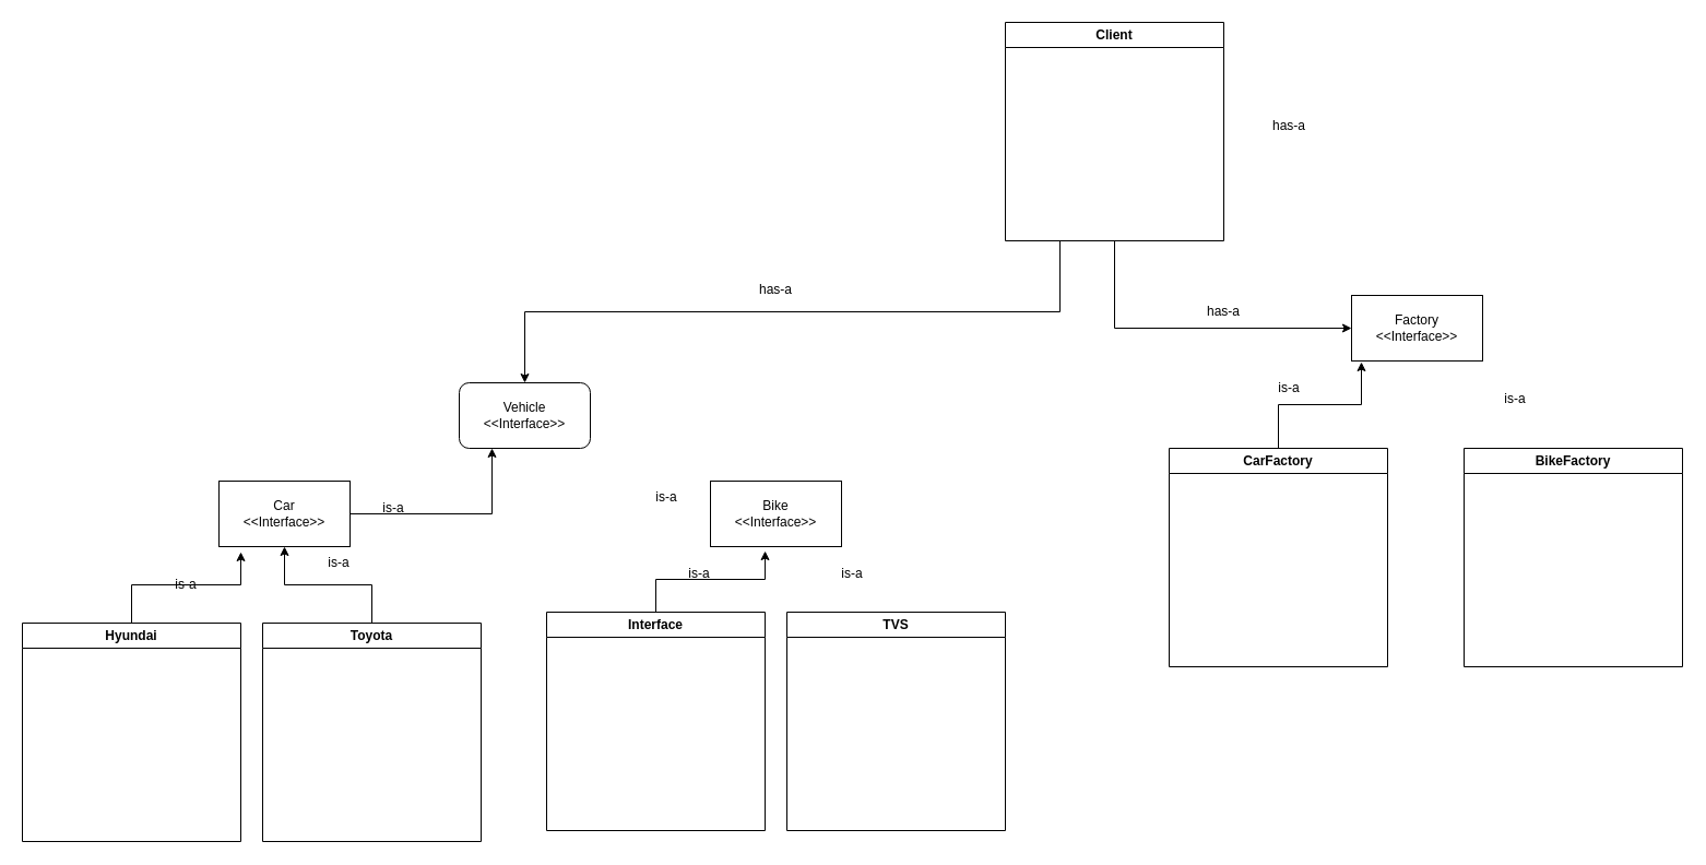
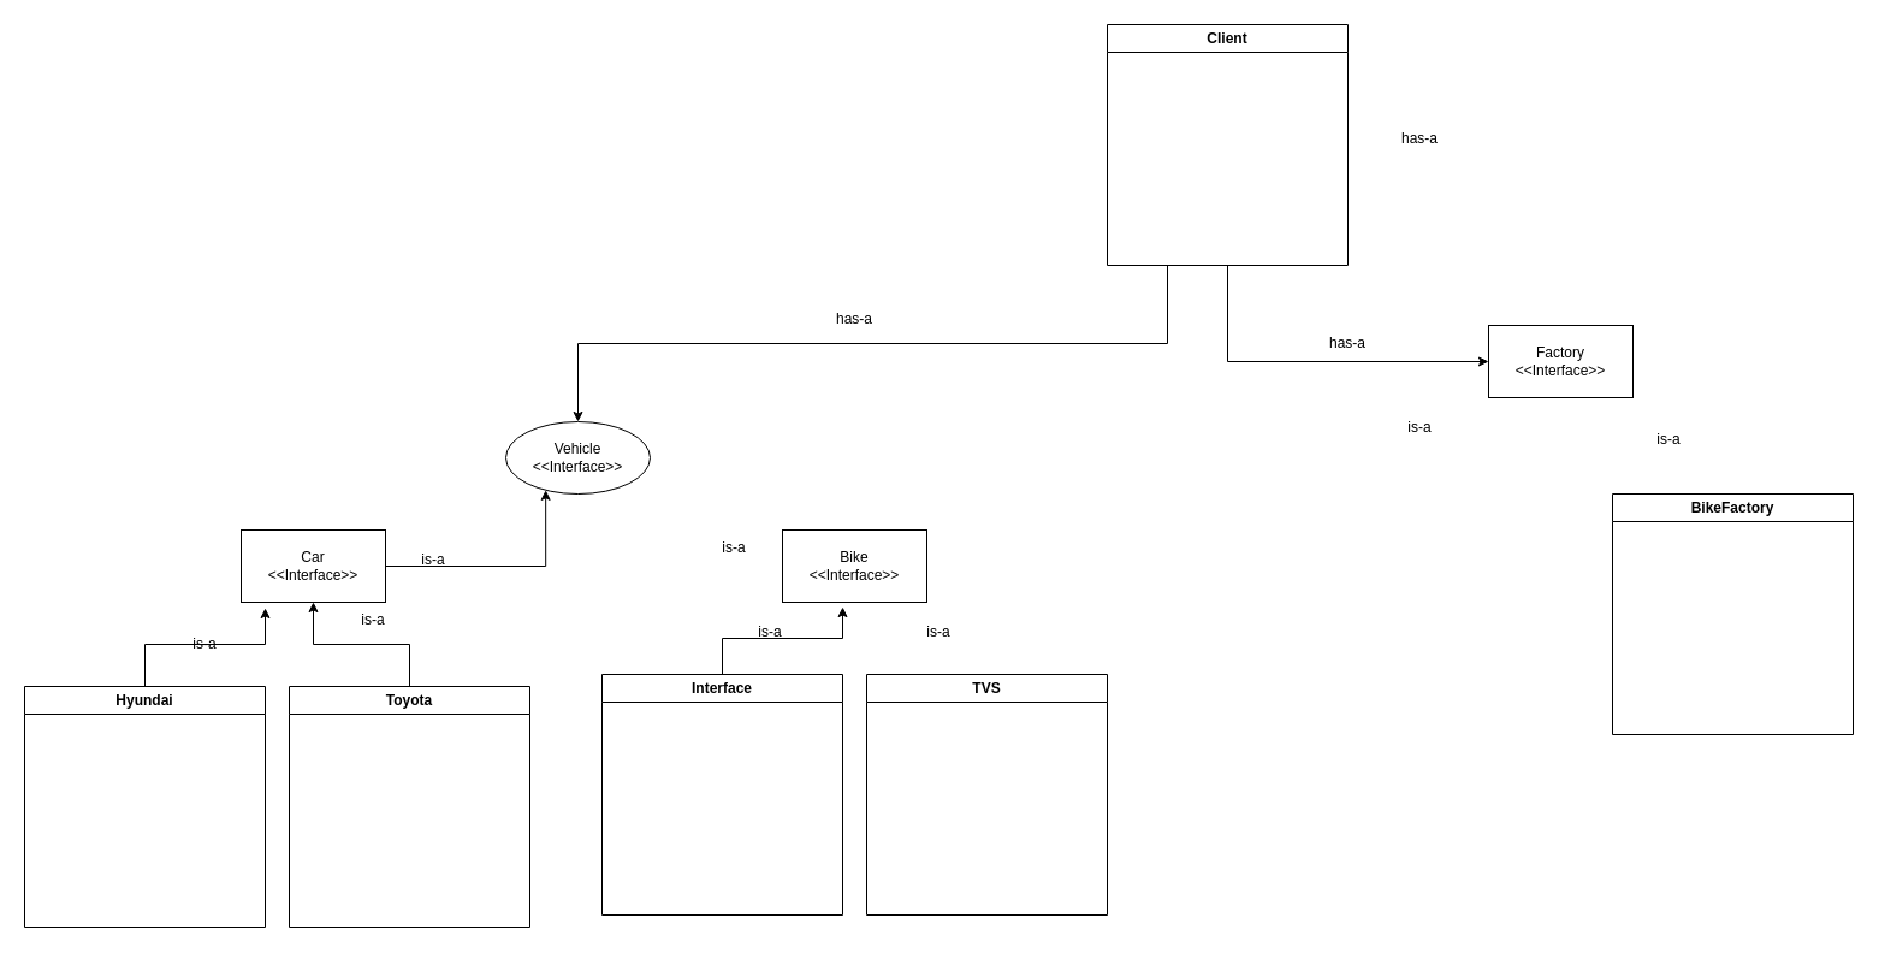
  <mxCell id="0" />
  <mxCell id="1" parent="0" />
  <mxCell id="2" value="has-a" style="text;html=1;strokeColor=none;fillColor=none;align=center;verticalAlign=middle;whiteSpace=wrap;rounded=0;" vertex="1" parent="1"><mxGeometry x="1150" y="100" width="60" height="30" as="geometry" /></mxCell>
  <mxCell id="3" style="edgeStyle=orthogonalEdgeStyle;rounded=0;orthogonalLoop=1;jettySize=auto;html=1;exitX=0.5;exitY=1;exitDx=0;exitDy=0;entryX=0;entryY=0.5;entryDx=0;entryDy=0;" edge="1" parent="1" source="5" target="8"><mxGeometry relative="1" as="geometry" /></mxCell>
  <mxCell id="4" style="edgeStyle=orthogonalEdgeStyle;rounded=0;orthogonalLoop=1;jettySize=auto;html=1;exitX=0.25;exitY=1;exitDx=0;exitDy=0;entryX=0.5;entryY=0;entryDx=0;entryDy=0;" edge="1" parent="1" source="5" target="27"><mxGeometry relative="1" as="geometry"><mxPoint x="950" y="150" as="sourcePoint" /><mxPoint x="970" y="290" as="targetPoint" /></mxGeometry></mxCell>
  <mxCell id="5" value="Client" style="swimlane;whiteSpace=wrap;html=1;" vertex="1" parent="1"><mxGeometry x="920" y="20" width="200" height="200" as="geometry" /></mxCell>
- <mxCell id="6" value="CarFactory" style="swimlane;whiteSpace=wrap;html=1;" vertex="1" parent="1"><mxGeometry x="1070" y="410" width="200" height="200" as="geometry" /></mxCell>
  <mxCell id="7" value="BikeFactory" style="swimlane;whiteSpace=wrap;html=1;" vertex="1" parent="1"><mxGeometry x="1340" y="410" width="200" height="200" as="geometry" /></mxCell>
  <mxCell id="8" value="Factory&lt;br&gt;&amp;lt;&amp;lt;Interface&amp;gt;&amp;gt;" style="rounded=0;whiteSpace=wrap;html=1;" vertex="1" parent="1"><mxGeometry x="1237" y="270" width="120" height="60" as="geometry" /></mxCell>
- <mxCell id="9" style="edgeStyle=orthogonalEdgeStyle;rounded=0;orthogonalLoop=1;jettySize=auto;html=1;entryX=0.075;entryY=1.017;entryDx=0;entryDy=0;entryPerimeter=0;" edge="1" parent="1" source="6" target="8"><mxGeometry relative="1" as="geometry" /></mxCell>
  <mxCell id="10" value="is-a" style="text;html=1;strokeColor=none;fillColor=none;align=center;verticalAlign=middle;whiteSpace=wrap;rounded=0;" vertex="1" parent="1"><mxGeometry x="1150" y="340" width="60" height="30" as="geometry" /></mxCell>
  <mxCell id="11" value="is-a" style="text;html=1;strokeColor=none;fillColor=none;align=center;verticalAlign=middle;whiteSpace=wrap;rounded=0;" vertex="1" parent="1"><mxGeometry x="1357" y="350" width="60" height="30" as="geometry" /></mxCell>
  <mxCell id="12" value="has-a" style="text;html=1;strokeColor=none;fillColor=none;align=center;verticalAlign=middle;whiteSpace=wrap;rounded=0;" vertex="1" parent="1"><mxGeometry x="1090" y="270" width="60" height="30" as="geometry" /></mxCell>
  <mxCell id="13" style="edgeStyle=orthogonalEdgeStyle;rounded=0;orthogonalLoop=1;jettySize=auto;html=1;entryX=0.25;entryY=1;entryDx=0;entryDy=0;" edge="1" parent="1" source="14" target="27"><mxGeometry relative="1" as="geometry" /></mxCell>
  <mxCell id="14" value="Car&lt;br&gt;&amp;lt;&amp;lt;Interface&amp;gt;&amp;gt;" style="rounded=0;whiteSpace=wrap;html=1;" vertex="1" parent="1"><mxGeometry x="200" y="440" width="120" height="60" as="geometry" /></mxCell>
  <mxCell id="15" value="Bike&lt;br&gt;&amp;lt;&amp;lt;Interface&amp;gt;&amp;gt;" style="rounded=0;whiteSpace=wrap;html=1;" vertex="1" parent="1"><mxGeometry x="650" y="440" width="120" height="60" as="geometry" /></mxCell>
  <mxCell id="16" value="Hyundai" style="swimlane;whiteSpace=wrap;html=1;" vertex="1" parent="1"><mxGeometry x="20" y="570" width="200" height="200" as="geometry" /></mxCell>
  <mxCell id="17" style="edgeStyle=orthogonalEdgeStyle;rounded=0;orthogonalLoop=1;jettySize=auto;html=1;" edge="1" parent="1" source="18" target="14"><mxGeometry relative="1" as="geometry" /></mxCell>
  <mxCell id="18" value="Toyota" style="swimlane;whiteSpace=wrap;html=1;" vertex="1" parent="1"><mxGeometry x="240" y="570" width="200" height="200" as="geometry" /></mxCell>
  <mxCell id="19" value="Interface" style="swimlane;whiteSpace=wrap;html=1;" vertex="1" parent="1"><mxGeometry x="500" y="560" width="200" height="200" as="geometry" /></mxCell>
  <mxCell id="20" value="TVS" style="swimlane;whiteSpace=wrap;html=1;" vertex="1" parent="1"><mxGeometry x="720" y="560" width="200" height="200" as="geometry" /></mxCell>
  <mxCell id="21" style="edgeStyle=orthogonalEdgeStyle;rounded=0;orthogonalLoop=1;jettySize=auto;html=1;entryX=0.167;entryY=1.083;entryDx=0;entryDy=0;entryPerimeter=0;" edge="1" parent="1" source="16" target="14"><mxGeometry relative="1" as="geometry" /></mxCell>
  <mxCell id="22" style="edgeStyle=orthogonalEdgeStyle;rounded=0;orthogonalLoop=1;jettySize=auto;html=1;entryX=0.417;entryY=1.067;entryDx=0;entryDy=0;entryPerimeter=0;" edge="1" parent="1" source="19" target="15"><mxGeometry relative="1" as="geometry" /></mxCell>
  <mxCell id="23" value="is-a" style="text;html=1;strokeColor=none;fillColor=none;align=center;verticalAlign=middle;whiteSpace=wrap;rounded=0;" vertex="1" parent="1"><mxGeometry x="140" y="520" width="60" height="30" as="geometry" /></mxCell>
  <mxCell id="24" value="is-a" style="text;html=1;strokeColor=none;fillColor=none;align=center;verticalAlign=middle;whiteSpace=wrap;rounded=0;" vertex="1" parent="1"><mxGeometry x="280" y="500" width="60" height="30" as="geometry" /></mxCell>
  <mxCell id="25" value="is-a" style="text;html=1;strokeColor=none;fillColor=none;align=center;verticalAlign=middle;whiteSpace=wrap;rounded=0;" vertex="1" parent="1"><mxGeometry x="610" y="510" width="60" height="30" as="geometry" /></mxCell>
  <mxCell id="26" value="is-a" style="text;html=1;strokeColor=none;fillColor=none;align=center;verticalAlign=middle;whiteSpace=wrap;rounded=0;" vertex="1" parent="1"><mxGeometry x="750" y="510" width="60" height="30" as="geometry" /></mxCell>
- <mxCell id="27" value="Vehicle&lt;br&gt;&amp;lt;&amp;lt;Interface&amp;gt;&amp;gt;" style="rounded=1;whiteSpace=wrap;html=1;" vertex="1" parent="1"><mxGeometry x="420" y="350" width="120" height="60" as="geometry" /></mxCell>
+ <mxCell id="27" value="Vehicle&lt;br&gt;&amp;lt;&amp;lt;Interface&amp;gt;&amp;gt;" style="ellipse;whiteSpace=wrap;html=1;" vertex="1" parent="1"><mxGeometry x="420" y="350" width="120" height="60" as="geometry" /></mxCell>
  <mxCell id="28" value="is-a" style="text;html=1;strokeColor=none;fillColor=none;align=center;verticalAlign=middle;whiteSpace=wrap;rounded=0;" vertex="1" parent="1"><mxGeometry x="330" y="450" width="60" height="30" as="geometry" /></mxCell>
  <mxCell id="29" value="is-a" style="text;html=1;strokeColor=none;fillColor=none;align=center;verticalAlign=middle;whiteSpace=wrap;rounded=0;" vertex="1" parent="1"><mxGeometry x="580" y="440" width="60" height="30" as="geometry" /></mxCell>
  <mxCell id="30" value="has-a" style="text;html=1;strokeColor=none;fillColor=none;align=center;verticalAlign=middle;whiteSpace=wrap;rounded=0;" vertex="1" parent="1"><mxGeometry x="680" y="250" width="60" height="30" as="geometry" /></mxCell>
